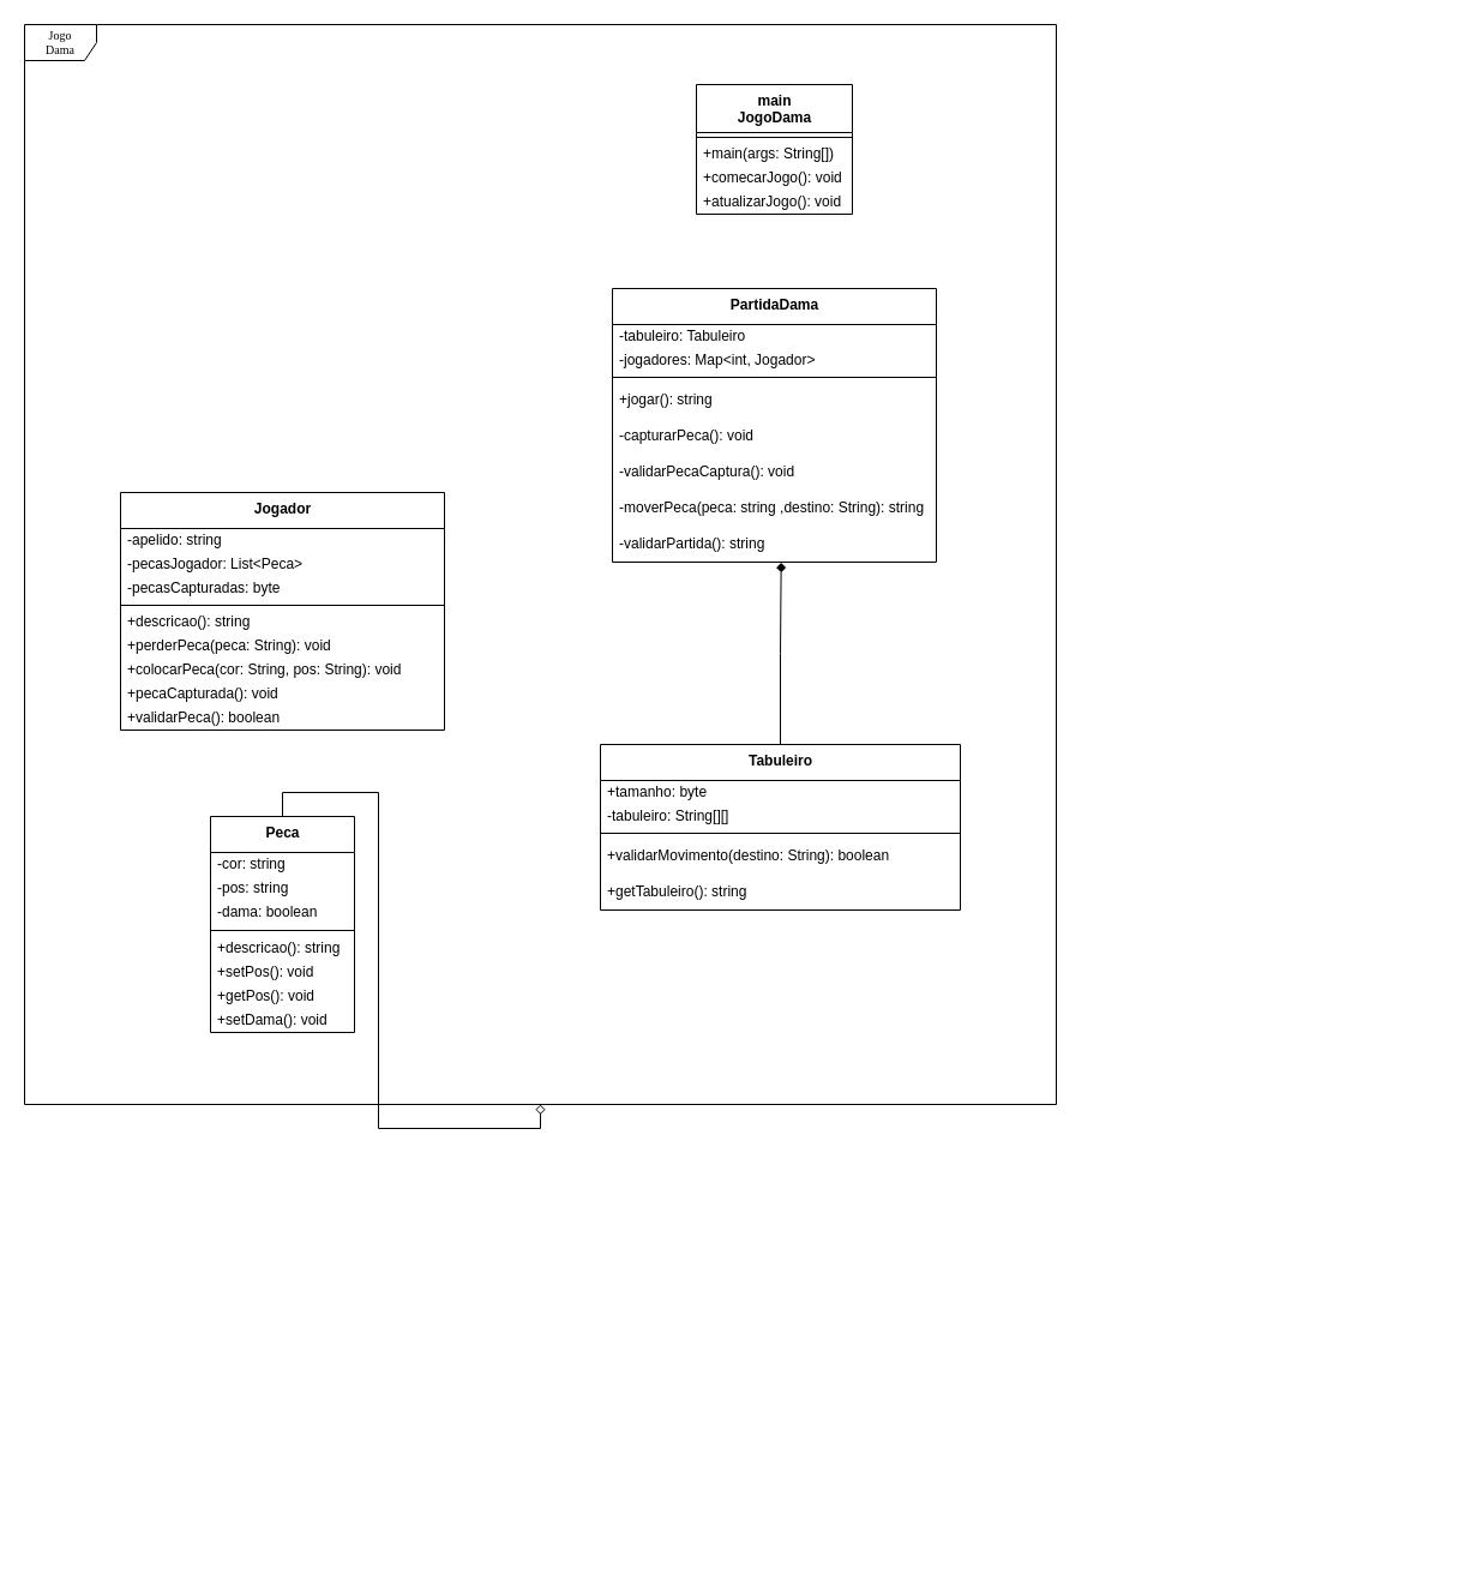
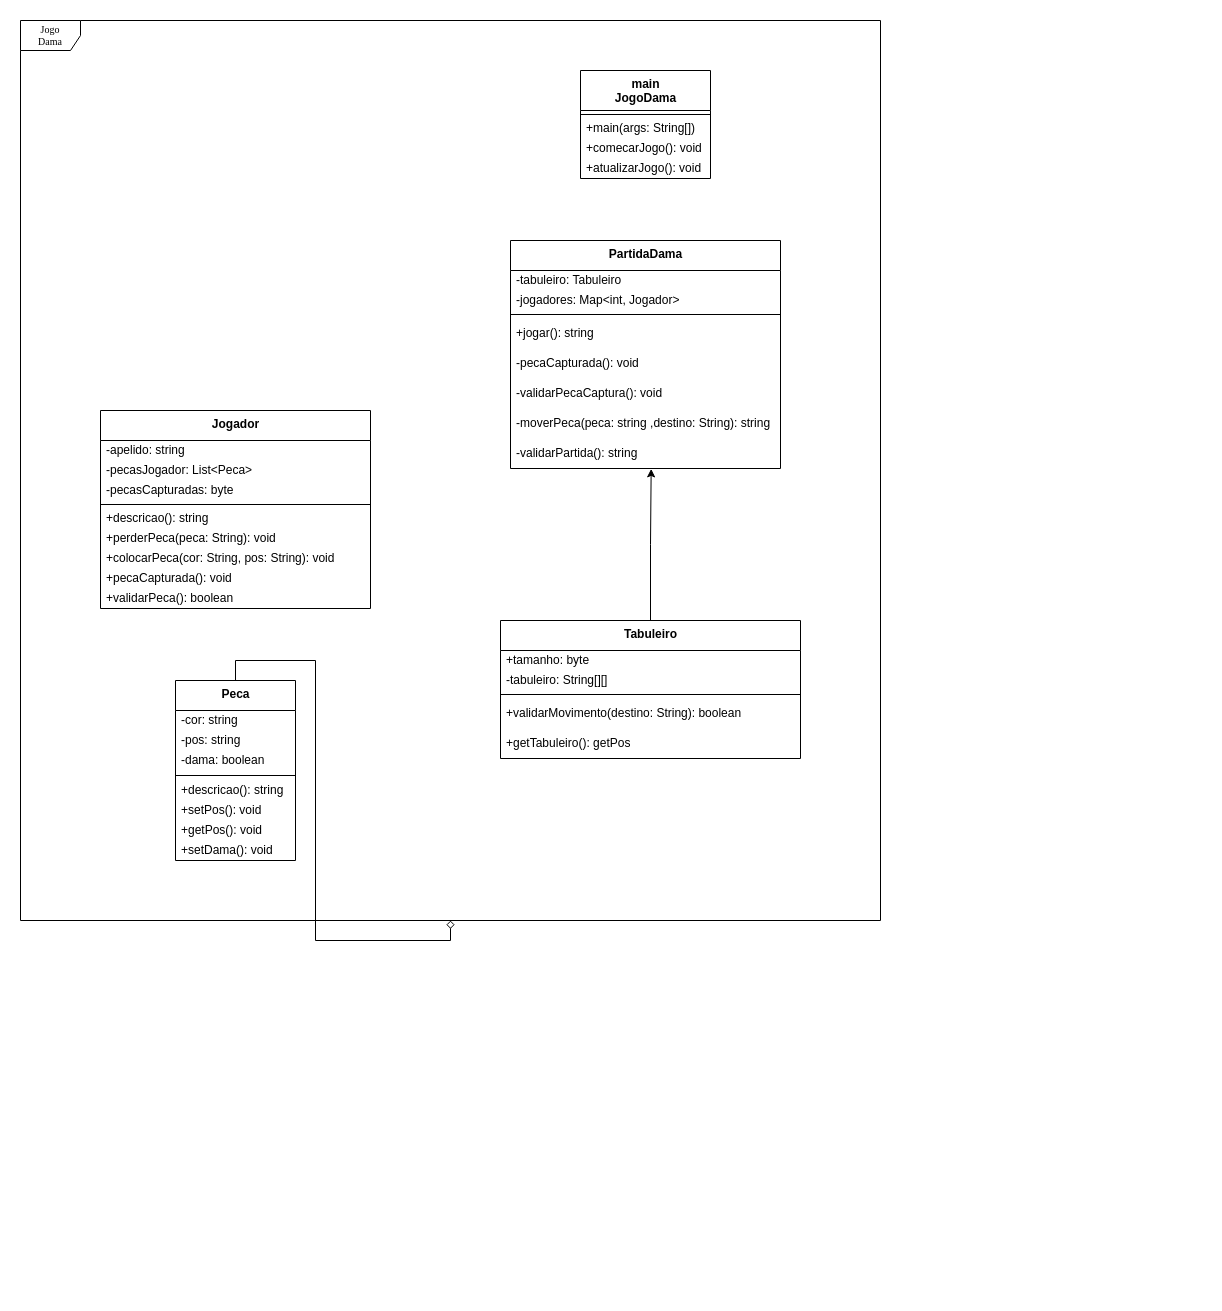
  <mxCell id="0" />
  <mxCell id="1" parent="0" />
  <mxCell id="2" value="Jogo&lt;br&gt;Dama" style="shape=umlFrame;whiteSpace=wrap;html=1;rounded=0;shadow=0;comic=0;labelBackgroundColor=none;strokeWidth=1;fontFamily=Verdana;fontSize=10;align=center;" parent="1" vertex="1"><mxGeometry x="20" y="20" width="860" height="900" as="geometry" /></mxCell>
  <mxCell id="3" style="edgeStyle=orthogonalEdgeStyle;rounded=0;html=1;dashed=1;labelBackgroundColor=none;startFill=0;endArrow=open;endFill=0;endSize=10;fontFamily=Verdana;fontSize=10;" parent="1" edge="1"><mxGeometry relative="1" as="geometry"><Array as="points"><mxPoint x="1060" y="981" /></Array><mxPoint x="1120" y="981" as="sourcePoint" /></mxGeometry></mxCell>
  <mxCell id="4" style="edgeStyle=orthogonalEdgeStyle;rounded=0;html=1;dashed=1;labelBackgroundColor=none;startFill=0;endArrow=open;endFill=0;endSize=10;fontFamily=Verdana;fontSize=10;" parent="1" edge="1"><mxGeometry relative="1" as="geometry"><Array as="points" /><mxPoint x="1200" y="1098" as="targetPoint" /></mxGeometry></mxCell>
  <mxCell id="5" style="edgeStyle=orthogonalEdgeStyle;rounded=0;html=1;dashed=1;labelBackgroundColor=none;startFill=0;endArrow=open;endFill=0;endSize=10;fontFamily=Verdana;fontSize=10;" parent="1" edge="1"><mxGeometry relative="1" as="geometry"><mxPoint x="1200" y="1208" as="sourcePoint" /></mxGeometry></mxCell>
  <mxCell id="6" style="edgeStyle=orthogonalEdgeStyle;rounded=0;html=1;dashed=1;labelBackgroundColor=none;startFill=0;endArrow=open;endFill=0;endSize=10;fontFamily=Verdana;fontSize=10;" parent="1" edge="1"><mxGeometry relative="1" as="geometry"><Array as="points"><mxPoint x="1015" y="1230" /><mxPoint x="1015" y="1230" /></Array><mxPoint x="1015" y="1223" as="sourcePoint" /></mxGeometry></mxCell>
  <mxCell id="7" style="edgeStyle=orthogonalEdgeStyle;rounded=0;html=1;dashed=1;labelBackgroundColor=none;startFill=0;endArrow=open;endFill=0;endSize=10;fontFamily=Verdana;fontSize=10;" parent="1" edge="1"><mxGeometry relative="1" as="geometry"><Array as="points"><mxPoint x="880" y="1289" /><mxPoint x="880" y="1289" /></Array><mxPoint x="850" y="1289" as="sourcePoint" /></mxGeometry></mxCell>
  <mxCell id="8" style="edgeStyle=orthogonalEdgeStyle;rounded=0;html=1;dashed=1;labelBackgroundColor=none;startFill=0;endArrow=open;endFill=0;endSize=10;fontFamily=Verdana;fontSize=10;" parent="1" edge="1"><mxGeometry relative="1" as="geometry"><Array as="points" /><mxPoint x="1110" y="560" as="sourcePoint" /></mxGeometry></mxCell>
  <mxCell id="9" style="edgeStyle=orthogonalEdgeStyle;rounded=0;html=1;labelBackgroundColor=none;startFill=0;endArrow=open;endFill=0;endSize=10;fontFamily=Verdana;fontSize=10;dashed=1;" parent="1" edge="1"><mxGeometry relative="1" as="geometry"><mxPoint x="820" y="357" as="targetPoint" /></mxGeometry></mxCell>
  <mxCell id="10" style="edgeStyle=orthogonalEdgeStyle;rounded=0;html=1;exitX=1;exitY=0.75;dashed=1;labelBackgroundColor=none;startFill=0;endArrow=open;endFill=0;endSize=10;fontFamily=Verdana;fontSize=10;" parent="1" edge="1"><mxGeometry relative="1" as="geometry"><Array as="points"><mxPoint x="1000" y="452" /><mxPoint x="1000" y="402" /></Array><mxPoint x="720" y="452" as="sourcePoint" /></mxGeometry></mxCell>
  <mxCell id="11" style="edgeStyle=orthogonalEdgeStyle;rounded=0;html=1;dashed=1;labelBackgroundColor=none;startFill=0;endArrow=open;endFill=0;endSize=10;fontFamily=Verdana;fontSize=10;" parent="1" edge="1"><mxGeometry relative="1" as="geometry"><Array as="points"><mxPoint x="790" y="550" /><mxPoint x="790" y="380" /></Array><mxPoint x="820" y="380" as="targetPoint" /></mxGeometry></mxCell>
  <mxCell id="12" style="edgeStyle=orthogonalEdgeStyle;rounded=0;html=1;dashed=1;labelBackgroundColor=none;startFill=0;endArrow=open;endFill=0;endSize=10;fontFamily=Verdana;fontSize=10;" parent="1" edge="1"><mxGeometry relative="1" as="geometry"><Array as="points"><mxPoint x="820" y="570" /><mxPoint x="820" y="470" /><mxPoint x="1020" y="470" /><mxPoint x="1020" y="420" /></Array><mxPoint x="1050" y="420" as="targetPoint" /></mxGeometry></mxCell>
  <mxCell id="13" style="edgeStyle=orthogonalEdgeStyle;rounded=0;html=1;dashed=1;labelBackgroundColor=none;startFill=0;endArrow=open;endFill=0;endSize=10;fontFamily=Verdana;fontSize=10;" parent="1" edge="1"><mxGeometry relative="1" as="geometry"><Array as="points"><mxPoint x="840" y="600" /><mxPoint x="840" y="560" /></Array><mxPoint x="720" y="600" as="sourcePoint" /></mxGeometry></mxCell>
  <mxCell id="14" style="edgeStyle=orthogonalEdgeStyle;rounded=0;html=1;exitX=1;exitY=0.75;dashed=1;labelBackgroundColor=none;startFill=0;endArrow=open;endFill=0;endSize=10;fontFamily=Verdana;fontSize=10;" parent="1" edge="1"><mxGeometry relative="1" as="geometry"><Array as="points"><mxPoint x="790" y="635" /><mxPoint x="790" y="700" /></Array><mxPoint x="720" y="635" as="sourcePoint" /></mxGeometry></mxCell>
  <mxCell id="15" style="edgeStyle=orthogonalEdgeStyle;rounded=0;html=1;dashed=1;labelBackgroundColor=none;startFill=0;endArrow=open;endFill=0;endSize=10;fontFamily=Verdana;fontSize=10;" parent="1" edge="1"><mxGeometry relative="1" as="geometry"><Array as="points"><mxPoint x="790" y="750" /><mxPoint x="790" y="720" /></Array><mxPoint x="720" y="750" as="sourcePoint" /></mxGeometry></mxCell>
  <mxCell id="16" style="edgeStyle=orthogonalEdgeStyle;rounded=0;html=1;dashed=1;labelBackgroundColor=none;startFill=0;endArrow=open;endFill=0;endSize=10;fontFamily=Verdana;fontSize=10;" parent="1" edge="1"><mxGeometry relative="1" as="geometry"><mxPoint x="720" y="780" as="sourcePoint" /></mxGeometry></mxCell>
  <mxCell id="17" style="edgeStyle=orthogonalEdgeStyle;rounded=0;html=1;dashed=1;labelBackgroundColor=none;startFill=0;endArrow=open;endFill=0;endSize=10;fontFamily=Verdana;fontSize=10;" parent="1" edge="1"><mxGeometry relative="1" as="geometry"><Array as="points"><mxPoint x="820" y="820" /><mxPoint x="820" y="820" /></Array><mxPoint x="720" y="820" as="sourcePoint" /></mxGeometry></mxCell>
  <mxCell id="18" value="&lt;b&gt;Jogador&lt;/b&gt;" style="swimlane;fontStyle=0;align=center;verticalAlign=top;childLayout=stackLayout;horizontal=1;startSize=30;horizontalStack=0;resizeParent=1;resizeParentMax=0;resizeLast=0;collapsible=0;marginBottom=0;html=1;" parent="1" vertex="1"><mxGeometry x="100" y="410" width="270" height="198" as="geometry" /></mxCell>
  <mxCell id="19" value="-apelido: string" style="text;html=1;strokeColor=none;fillColor=none;align=left;verticalAlign=middle;spacingLeft=4;spacingRight=4;overflow=hidden;rotatable=0;points=[[0,0.5],[1,0.5]];portConstraint=eastwest;" parent="18" vertex="1"><mxGeometry y="30" width="270" height="20" as="geometry" /></mxCell>
  <mxCell id="20" value="-pecasJogador: List&amp;lt;Peca&amp;gt;" style="text;html=1;strokeColor=none;fillColor=none;align=left;verticalAlign=middle;spacingLeft=4;spacingRight=4;overflow=hidden;rotatable=0;points=[[0,0.5],[1,0.5]];portConstraint=eastwest;" parent="18" vertex="1"><mxGeometry y="50" width="270" height="20" as="geometry" /></mxCell>
  <mxCell id="21" value="-pecasCapturadas: byte" style="text;html=1;strokeColor=none;fillColor=none;align=left;verticalAlign=middle;spacingLeft=4;spacingRight=4;overflow=hidden;rotatable=0;points=[[0,0.5],[1,0.5]];portConstraint=eastwest;" parent="18" vertex="1"><mxGeometry y="70" width="270" height="20" as="geometry" /></mxCell>
  <mxCell id="22" value="" style="line;strokeWidth=1;fillColor=none;align=left;verticalAlign=middle;spacingTop=-1;spacingLeft=3;spacingRight=3;rotatable=0;labelPosition=right;points=[];portConstraint=eastwest;" parent="18" vertex="1"><mxGeometry y="90" width="270" height="8" as="geometry" /></mxCell>
  <mxCell id="23" value="+descricao(): string" style="text;html=1;strokeColor=none;fillColor=none;align=left;verticalAlign=middle;spacingLeft=4;spacingRight=4;overflow=hidden;rotatable=0;points=[[0,0.5],[1,0.5]];portConstraint=eastwest;" parent="18" vertex="1"><mxGeometry y="98" width="270" height="20" as="geometry" /></mxCell>
  <mxCell id="24" value="+perderPeca(peca: String): void" style="text;html=1;strokeColor=none;fillColor=none;align=left;verticalAlign=middle;spacingLeft=4;spacingRight=4;overflow=hidden;rotatable=0;points=[[0,0.5],[1,0.5]];portConstraint=eastwest;" vertex="1" parent="18"><mxGeometry y="118" width="270" height="20" as="geometry" /></mxCell>
  <mxCell id="25" value="+colocarPeca(cor: String, pos: String): void" style="text;html=1;strokeColor=none;fillColor=none;align=left;verticalAlign=middle;spacingLeft=4;spacingRight=4;overflow=hidden;rotatable=0;points=[[0,0.5],[1,0.5]];portConstraint=eastwest;" vertex="1" parent="18"><mxGeometry y="138" width="270" height="20" as="geometry" /></mxCell>
  <mxCell id="26" value="+pecaCapturada(): void" style="text;html=1;strokeColor=none;fillColor=none;align=left;verticalAlign=middle;spacingLeft=4;spacingRight=4;overflow=hidden;rotatable=0;points=[[0,0.5],[1,0.5]];portConstraint=eastwest;" vertex="1" parent="18"><mxGeometry y="158" width="270" height="20" as="geometry" /></mxCell>
  <mxCell id="27" value="+validarPeca(): boolean" style="text;html=1;strokeColor=none;fillColor=none;align=left;verticalAlign=middle;spacingLeft=4;spacingRight=4;overflow=hidden;rotatable=0;points=[[0,0.5],[1,0.5]];portConstraint=eastwest;" vertex="1" parent="18"><mxGeometry y="178" width="270" height="20" as="geometry" /></mxCell>
  <mxCell id="28" style="edgeStyle=orthogonalEdgeStyle;rounded=0;orthogonalLoop=1;jettySize=auto;html=1;exitX=0.5;exitY=0;exitDx=0;exitDy=0;endArrow=diamond;endFill=0;" parent="1" source="29" target="2" edge="1"><mxGeometry relative="1" as="geometry" /></mxCell>
  <mxCell id="29" value="&lt;b&gt;Peca&lt;/b&gt;" style="swimlane;fontStyle=0;align=center;verticalAlign=top;childLayout=stackLayout;horizontal=1;startSize=30;horizontalStack=0;resizeParent=1;resizeParentMax=0;resizeLast=0;collapsible=0;marginBottom=0;html=1;" parent="1" vertex="1"><mxGeometry x="175" y="680" width="120" height="180" as="geometry" /></mxCell>
  <mxCell id="30" value="-cor: string" style="text;html=1;strokeColor=none;fillColor=none;align=left;verticalAlign=middle;spacingLeft=4;spacingRight=4;overflow=hidden;rotatable=0;points=[[0,0.5],[1,0.5]];portConstraint=eastwest;" parent="29" vertex="1"><mxGeometry y="30" width="120" height="20" as="geometry" /></mxCell>
  <mxCell id="31" value="-pos: string" style="text;html=1;strokeColor=none;fillColor=none;align=left;verticalAlign=middle;spacingLeft=4;spacingRight=4;overflow=hidden;rotatable=0;points=[[0,0.5],[1,0.5]];portConstraint=eastwest;" parent="29" vertex="1"><mxGeometry y="50" width="120" height="20" as="geometry" /></mxCell>
  <mxCell id="32" value="-dama: boolean" style="text;html=1;strokeColor=none;fillColor=none;align=left;verticalAlign=middle;spacingLeft=4;spacingRight=4;overflow=hidden;rotatable=0;points=[[0,0.5],[1,0.5]];portConstraint=eastwest;" parent="29" vertex="1"><mxGeometry y="70" width="120" height="20" as="geometry" /></mxCell>
  <mxCell id="33" value="" style="line;strokeWidth=1;fillColor=none;align=left;verticalAlign=middle;spacingTop=-1;spacingLeft=3;spacingRight=3;rotatable=0;labelPosition=right;points=[];portConstraint=eastwest;" parent="29" vertex="1"><mxGeometry y="90" width="120" height="10" as="geometry" /></mxCell>
  <mxCell id="34" value="+descricao(): string" style="text;html=1;strokeColor=none;fillColor=none;align=left;verticalAlign=middle;spacingLeft=4;spacingRight=4;overflow=hidden;rotatable=0;points=[[0,0.5],[1,0.5]];portConstraint=eastwest;" parent="29" vertex="1"><mxGeometry y="100" width="120" height="20" as="geometry" /></mxCell>
  <mxCell id="35" value="+setPos(): void" style="text;html=1;strokeColor=none;fillColor=none;align=left;verticalAlign=middle;spacingLeft=4;spacingRight=4;overflow=hidden;rotatable=0;points=[[0,0.5],[1,0.5]];portConstraint=eastwest;" vertex="1" parent="29"><mxGeometry y="120" width="120" height="20" as="geometry" /></mxCell>
  <mxCell id="36" value="+getPos(): void" style="text;html=1;strokeColor=none;fillColor=none;align=left;verticalAlign=middle;spacingLeft=4;spacingRight=4;overflow=hidden;rotatable=0;points=[[0,0.5],[1,0.5]];portConstraint=eastwest;" vertex="1" parent="29"><mxGeometry y="140" width="120" height="20" as="geometry" /></mxCell>
  <mxCell id="37" value="+setDama(): void" style="text;html=1;strokeColor=none;fillColor=none;align=left;verticalAlign=middle;spacingLeft=4;spacingRight=4;overflow=hidden;rotatable=0;points=[[0,0.5],[1,0.5]];portConstraint=eastwest;" vertex="1" parent="29"><mxGeometry y="160" width="120" height="20" as="geometry" /></mxCell>
- <mxCell id="38" style="edgeStyle=orthogonalEdgeStyle;rounded=0;orthogonalLoop=1;jettySize=auto;html=1;entryX=0.521;entryY=1.013;entryDx=0;entryDy=0;entryPerimeter=0;endArrow=diamond;" edge="1" parent="1" source="39" target="59"><mxGeometry relative="1" as="geometry" /></mxCell>
+ <mxCell id="38" style="edgeStyle=orthogonalEdgeStyle;rounded=0;orthogonalLoop=1;jettySize=auto;html=1;entryX=0.521;entryY=1.013;entryDx=0;entryDy=0;entryPerimeter=0;" edge="1" parent="1" source="39" target="59"><mxGeometry relative="1" as="geometry" /></mxCell>
  <mxCell id="39" value="&lt;b&gt;Tabuleiro&lt;br&gt;&lt;/b&gt;" style="swimlane;fontStyle=0;align=center;verticalAlign=top;childLayout=stackLayout;horizontal=1;startSize=30;horizontalStack=0;resizeParent=1;resizeParentMax=0;resizeLast=0;collapsible=0;marginBottom=0;html=1;" parent="1" vertex="1"><mxGeometry x="500" y="620" width="300" height="138" as="geometry" /></mxCell>
  <mxCell id="40" value="+tamanho: byte" style="text;html=1;strokeColor=none;fillColor=none;align=left;verticalAlign=middle;spacingLeft=4;spacingRight=4;overflow=hidden;rotatable=0;points=[[0,0.5],[1,0.5]];portConstraint=eastwest;" parent="39" vertex="1"><mxGeometry y="30" width="300" height="20" as="geometry" /></mxCell>
  <mxCell id="41" value="-tabuleiro: String[][]" style="text;html=1;strokeColor=none;fillColor=none;align=left;verticalAlign=middle;spacingLeft=4;spacingRight=4;overflow=hidden;rotatable=0;points=[[0,0.5],[1,0.5]];portConstraint=eastwest;" parent="39" vertex="1"><mxGeometry y="50" width="300" height="20" as="geometry" /></mxCell>
  <mxCell id="42" value="" style="line;strokeWidth=1;fillColor=none;align=left;verticalAlign=middle;spacingTop=-1;spacingLeft=3;spacingRight=3;rotatable=0;labelPosition=right;points=[];portConstraint=eastwest;" parent="39" vertex="1"><mxGeometry y="70" width="300" height="8" as="geometry" /></mxCell>
  <mxCell id="43" value="+validarMovimento(destino: String): boolean" style="text;html=1;strokeColor=none;fillColor=none;align=left;verticalAlign=middle;spacingLeft=4;spacingRight=4;overflow=hidden;rotatable=0;points=[[0,0.5],[1,0.5]];portConstraint=eastwest;" parent="39" vertex="1"><mxGeometry y="78" width="300" height="30" as="geometry" /></mxCell>
- <mxCell id="44" value="+getTabuleiro(): string" style="text;html=1;strokeColor=none;fillColor=none;align=left;verticalAlign=middle;spacingLeft=4;spacingRight=4;overflow=hidden;rotatable=0;points=[[0,0.5],[1,0.5]];portConstraint=eastwest;" parent="39" vertex="1"><mxGeometry y="108" width="300" height="30" as="geometry" /></mxCell>
+ <mxCell id="44" value="+getTabuleiro(): getPos" style="text;html=1;strokeColor=none;fillColor=none;align=left;verticalAlign=middle;spacingLeft=4;spacingRight=4;overflow=hidden;rotatable=0;points=[[0,0.5],[1,0.5]];portConstraint=eastwest;" parent="39" vertex="1"><mxGeometry y="108" width="300" height="30" as="geometry" /></mxCell>
  <mxCell id="45" value="&lt;b&gt;main&lt;br&gt;JogoDama&lt;br&gt;&lt;/b&gt;" style="swimlane;fontStyle=0;align=center;verticalAlign=top;childLayout=stackLayout;horizontal=1;startSize=40;horizontalStack=0;resizeParent=1;resizeParentMax=0;resizeLast=0;collapsible=0;marginBottom=0;html=1;" parent="1" vertex="1"><mxGeometry x="580" y="70" width="130" height="108" as="geometry" /></mxCell>
  <mxCell id="46" value="" style="line;strokeWidth=1;fillColor=none;align=left;verticalAlign=middle;spacingTop=-1;spacingLeft=3;spacingRight=3;rotatable=0;labelPosition=right;points=[];portConstraint=eastwest;" parent="45" vertex="1"><mxGeometry y="40" width="130" height="8" as="geometry" /></mxCell>
  <mxCell id="47" value="+main(args:&amp;nbsp;String[])" style="text;html=1;strokeColor=none;fillColor=none;align=left;verticalAlign=middle;spacingLeft=4;spacingRight=4;overflow=hidden;rotatable=0;points=[[0,0.5],[1,0.5]];portConstraint=eastwest;" parent="45" vertex="1"><mxGeometry y="48" width="130" height="20" as="geometry" /></mxCell>
  <mxCell id="48" value="+comecarJogo(): void" style="text;html=1;strokeColor=none;fillColor=none;align=left;verticalAlign=middle;spacingLeft=4;spacingRight=4;overflow=hidden;rotatable=0;points=[[0,0.5],[1,0.5]];portConstraint=eastwest;" parent="45" vertex="1"><mxGeometry y="68" width="130" height="20" as="geometry" /></mxCell>
  <mxCell id="49" value="+atualizarJogo(): void" style="text;html=1;strokeColor=none;fillColor=none;align=left;verticalAlign=middle;spacingLeft=4;spacingRight=4;overflow=hidden;rotatable=0;points=[[0,0.5],[1,0.5]];portConstraint=eastwest;" parent="45" vertex="1"><mxGeometry y="88" width="130" height="20" as="geometry" /></mxCell>
  <mxCell id="50" value="&lt;b&gt;PartidaDama&lt;br&gt;&lt;/b&gt;" style="swimlane;fontStyle=0;align=center;verticalAlign=top;childLayout=stackLayout;horizontal=1;startSize=30;horizontalStack=0;resizeParent=1;resizeParentMax=0;resizeLast=0;collapsible=0;marginBottom=0;html=1;" parent="1" vertex="1"><mxGeometry x="510" y="240" width="270" height="228" as="geometry" /></mxCell>
  <mxCell id="51" value="-tabuleiro: Tabuleiro" style="text;html=1;strokeColor=none;fillColor=none;align=left;verticalAlign=middle;spacingLeft=4;spacingRight=4;overflow=hidden;rotatable=0;points=[[0,0.5],[1,0.5]];portConstraint=eastwest;" parent="50" vertex="1"><mxGeometry y="30" width="270" height="20" as="geometry" /></mxCell>
  <mxCell id="52" value="-jogadores: Map&amp;lt;int, Jogador&amp;gt;" style="text;html=1;strokeColor=none;fillColor=none;align=left;verticalAlign=middle;spacingLeft=4;spacingRight=4;overflow=hidden;rotatable=0;points=[[0,0.5],[1,0.5]];portConstraint=eastwest;" parent="50" vertex="1"><mxGeometry y="50" width="270" height="20" as="geometry" /></mxCell>
  <mxCell id="53" value="" style="line;strokeWidth=1;fillColor=none;align=left;verticalAlign=middle;spacingTop=-1;spacingLeft=3;spacingRight=3;rotatable=0;labelPosition=right;points=[];portConstraint=eastwest;" parent="50" vertex="1"><mxGeometry y="70" width="270" height="8" as="geometry" /></mxCell>
  <mxCell id="54" value="+jogar(): string" style="text;html=1;strokeColor=none;fillColor=none;align=left;verticalAlign=middle;spacingLeft=4;spacingRight=4;overflow=hidden;rotatable=0;points=[[0,0.5],[1,0.5]];portConstraint=eastwest;" parent="50" vertex="1"><mxGeometry y="78" width="270" height="30" as="geometry" /></mxCell>
- <mxCell id="55" value="-capturarPeca(): void" style="text;html=1;strokeColor=none;fillColor=none;align=left;verticalAlign=middle;spacingLeft=4;spacingRight=4;overflow=hidden;rotatable=0;points=[[0,0.5],[1,0.5]];portConstraint=eastwest;" parent="50" vertex="1"><mxGeometry y="108" width="270" height="30" as="geometry" /></mxCell>
+ <mxCell id="55" value="-pecaCapturada(): void" style="text;html=1;strokeColor=none;fillColor=none;align=left;verticalAlign=middle;spacingLeft=4;spacingRight=4;overflow=hidden;rotatable=0;points=[[0,0.5],[1,0.5]];portConstraint=eastwest;" parent="50" vertex="1"><mxGeometry y="108" width="270" height="30" as="geometry" /></mxCell>
  <mxCell id="56" style="edgeStyle=orthogonalEdgeStyle;rounded=0;orthogonalLoop=1;jettySize=auto;html=1;exitX=1;exitY=0.5;exitDx=0;exitDy=0;" parent="50" source="58" target="58" edge="1"><mxGeometry relative="1" as="geometry" /></mxCell>
  <mxCell id="57" value="-validarPecaCaptura(): void" style="text;html=1;strokeColor=none;fillColor=none;align=left;verticalAlign=middle;spacingLeft=4;spacingRight=4;overflow=hidden;rotatable=0;points=[[0,0.5],[1,0.5]];portConstraint=eastwest;" parent="50" vertex="1"><mxGeometry y="138" width="270" height="30" as="geometry" /></mxCell>
  <mxCell id="58" value="-moverPeca(peca: string ,destino: String): string" style="text;html=1;strokeColor=none;fillColor=none;align=left;verticalAlign=middle;spacingLeft=4;spacingRight=4;overflow=hidden;rotatable=0;points=[[0,0.5],[1,0.5]];portConstraint=eastwest;" parent="50" vertex="1"><mxGeometry y="168" width="270" height="30" as="geometry" /></mxCell>
  <mxCell id="59" value="-validarPartida(): string" style="text;html=1;strokeColor=none;fillColor=none;align=left;verticalAlign=middle;spacingLeft=4;spacingRight=4;overflow=hidden;rotatable=0;points=[[0,0.5],[1,0.5]];portConstraint=eastwest;" vertex="1" parent="50"><mxGeometry y="198" width="270" height="30" as="geometry" /></mxCell>
